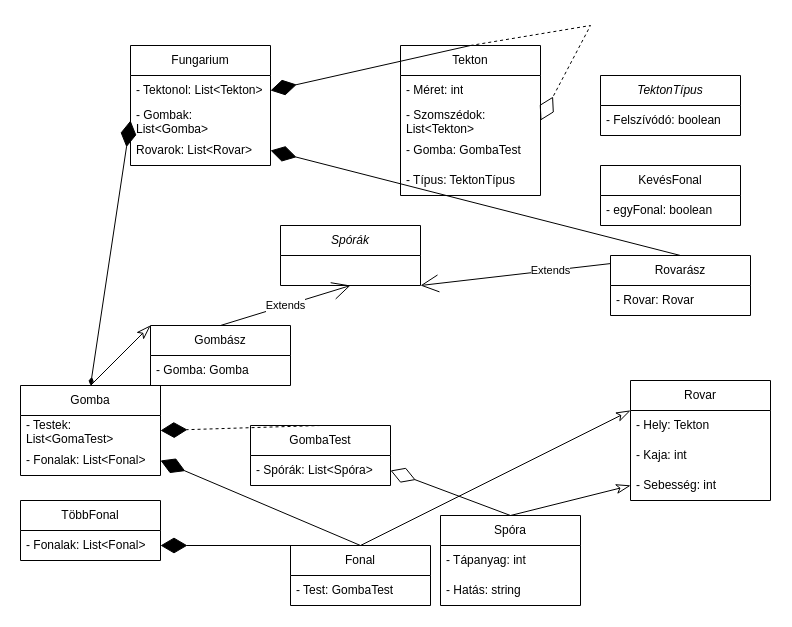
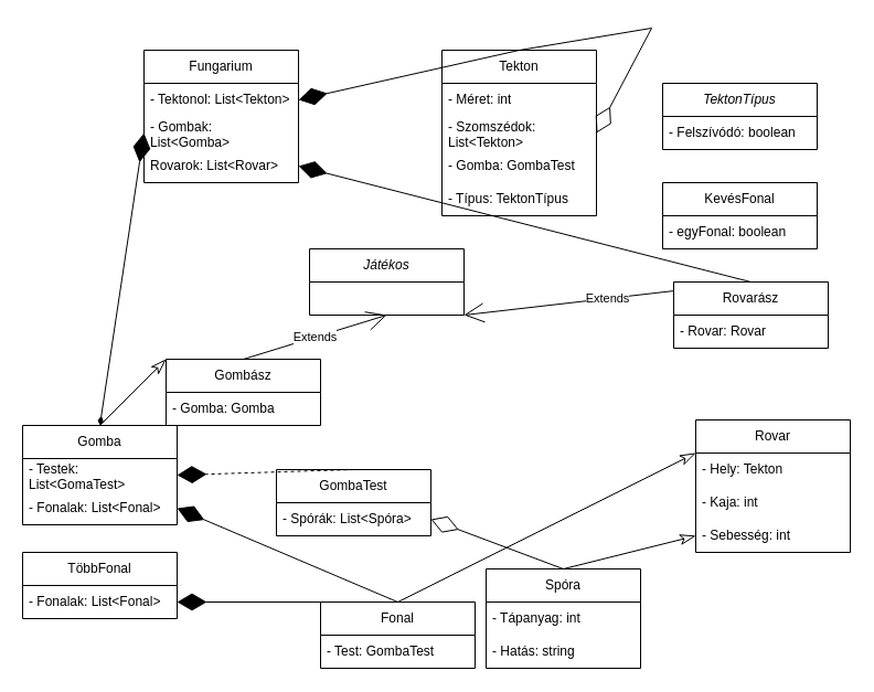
  <mxCell id="0" />
  <mxCell id="1" parent="0" />
  <mxCell id="2" value="Gomba" style="swimlane;fontStyle=0;childLayout=stackLayout;horizontal=1;startSize=30;horizontalStack=0;resizeParent=1;resizeParentMax=0;resizeLast=0;collapsible=1;marginBottom=0;whiteSpace=wrap;html=1;" parent="1" vertex="1"><mxGeometry y="360" width="140" height="90" as="geometry" x="20" /></mxCell>
  <mxCell id="3" value="- Testek: List&amp;lt;GomaTest&amp;gt;" style="text;strokeColor=none;fillColor=none;align=left;verticalAlign=middle;spacingLeft=4;spacingRight=4;overflow=hidden;points=[[0,0.5],[1,0.5]];portConstraint=eastwest;rotatable=0;whiteSpace=wrap;html=1;" parent="2" vertex="1"><mxGeometry y="30" width="140" height="30" as="geometry" /></mxCell>
  <mxCell id="4" value="- Fonalak: List&amp;lt;Fonal&amp;gt;" style="text;strokeColor=none;fillColor=none;align=left;verticalAlign=middle;spacingLeft=4;spacingRight=4;overflow=hidden;points=[[0,0.5],[1,0.5]];portConstraint=eastwest;rotatable=0;whiteSpace=wrap;html=1;" parent="2" vertex="1"><mxGeometry y="60" width="140" height="30" as="geometry" /></mxCell>
  <mxCell id="5" value="Fonal" style="swimlane;fontStyle=0;childLayout=stackLayout;horizontal=1;startSize=30;horizontalStack=0;resizeParent=1;resizeParentMax=0;resizeLast=0;collapsible=1;marginBottom=0;whiteSpace=wrap;html=1;" parent="1" vertex="1"><mxGeometry x="290" y="520" width="140" height="60" as="geometry" /></mxCell>
  <mxCell id="6" value="- Test: GombaTest" style="text;strokeColor=none;fillColor=none;align=left;verticalAlign=middle;spacingLeft=4;spacingRight=4;overflow=hidden;points=[[0,0.5],[1,0.5]];portConstraint=eastwest;rotatable=0;whiteSpace=wrap;html=1;" parent="5" vertex="1"><mxGeometry y="30" width="140" height="30" as="geometry" /></mxCell>
  <mxCell id="7" value="GombaTest" style="swimlane;fontStyle=0;childLayout=stackLayout;horizontal=1;startSize=30;horizontalStack=0;resizeParent=1;resizeParentMax=0;resizeLast=0;collapsible=1;marginBottom=0;whiteSpace=wrap;html=1;" parent="1" vertex="1"><mxGeometry x="250" y="400" width="140" height="60" as="geometry" /></mxCell>
  <mxCell id="8" value="- Spórák: List&amp;lt;Spóra&amp;gt;" style="text;strokeColor=none;fillColor=none;align=left;verticalAlign=middle;spacingLeft=4;spacingRight=4;overflow=hidden;points=[[0,0.5],[1,0.5]];portConstraint=eastwest;rotatable=0;whiteSpace=wrap;html=1;" parent="7" vertex="1"><mxGeometry y="30" width="140" height="30" as="geometry" /></mxCell>
  <mxCell id="9" value="Spóra" style="swimlane;fontStyle=0;childLayout=stackLayout;horizontal=1;startSize=30;horizontalStack=0;resizeParent=1;resizeParentMax=0;resizeLast=0;collapsible=1;marginBottom=0;whiteSpace=wrap;html=1;" parent="1" vertex="1"><mxGeometry x="440" y="490" width="140" height="90" as="geometry" /></mxCell>
  <mxCell id="10" value="- Tápanyag: int" style="text;strokeColor=none;fillColor=none;align=left;verticalAlign=middle;spacingLeft=4;spacingRight=4;overflow=hidden;points=[[0,0.5],[1,0.5]];portConstraint=eastwest;rotatable=0;whiteSpace=wrap;html=1;" parent="9" vertex="1"><mxGeometry y="30" width="140" height="30" as="geometry" /></mxCell>
  <mxCell id="11" value="- Hatás: string" style="text;strokeColor=none;fillColor=none;align=left;verticalAlign=middle;spacingLeft=4;spacingRight=4;overflow=hidden;points=[[0,0.5],[1,0.5]];portConstraint=eastwest;rotatable=0;whiteSpace=wrap;html=1;" parent="9" vertex="1"><mxGeometry y="60" width="140" height="30" as="geometry" /></mxCell>
  <mxCell id="12" value="Rovar" style="swimlane;fontStyle=0;childLayout=stackLayout;horizontal=1;startSize=30;horizontalStack=0;resizeParent=1;resizeParentMax=0;resizeLast=0;collapsible=1;marginBottom=0;whiteSpace=wrap;html=1;" parent="1" vertex="1"><mxGeometry x="630" y="355" width="140" height="120" as="geometry" /></mxCell>
  <mxCell id="13" value="- Hely: Tekton" style="text;strokeColor=none;fillColor=none;align=left;verticalAlign=middle;spacingLeft=4;spacingRight=4;overflow=hidden;points=[[0,0.5],[1,0.5]];portConstraint=eastwest;rotatable=0;whiteSpace=wrap;html=1;" parent="12" vertex="1"><mxGeometry y="30" width="140" height="30" as="geometry" /></mxCell>
  <mxCell id="14" value="- Kaja: int" style="text;strokeColor=none;fillColor=none;align=left;verticalAlign=middle;spacingLeft=4;spacingRight=4;overflow=hidden;points=[[0,0.5],[1,0.5]];portConstraint=eastwest;rotatable=0;whiteSpace=wrap;html=1;" parent="12" vertex="1"><mxGeometry y="60" width="140" height="30" as="geometry" /></mxCell>
  <mxCell id="15" value="- Sebesség: int" style="text;strokeColor=none;fillColor=none;align=left;verticalAlign=middle;spacingLeft=4;spacingRight=4;overflow=hidden;points=[[0,0.5],[1,0.5]];portConstraint=eastwest;rotatable=0;whiteSpace=wrap;html=1;" parent="12" vertex="1"><mxGeometry y="90" width="140" height="30" as="geometry" /></mxCell>
  <mxCell id="16" value="Tekton" style="swimlane;fontStyle=0;childLayout=stackLayout;horizontal=1;startSize=30;horizontalStack=0;resizeParent=1;resizeParentMax=0;resizeLast=0;collapsible=1;marginBottom=0;whiteSpace=wrap;html=1;" parent="1" vertex="1"><mxGeometry x="400" y="20" width="140" height="150" as="geometry" /></mxCell>
  <mxCell id="17" value="- Méret: int" style="text;strokeColor=none;fillColor=none;align=left;verticalAlign=middle;spacingLeft=4;spacingRight=4;overflow=hidden;points=[[0,0.5],[1,0.5]];portConstraint=eastwest;rotatable=0;whiteSpace=wrap;html=1;" parent="16" vertex="1"><mxGeometry y="30" width="140" height="30" as="geometry" /></mxCell>
  <mxCell id="18" value="- Szomszédok: List&amp;lt;Tekton&amp;gt;" style="text;strokeColor=none;fillColor=none;align=left;verticalAlign=middle;spacingLeft=4;spacingRight=4;overflow=hidden;points=[[0,0.5],[1,0.5]];portConstraint=eastwest;rotatable=0;whiteSpace=wrap;html=1;" parent="16" vertex="1"><mxGeometry y="60" width="140" height="30" as="geometry" /></mxCell>
  <mxCell id="19" value="- Gomba: GombaTest" style="text;strokeColor=none;fillColor=none;align=left;verticalAlign=middle;spacingLeft=4;spacingRight=4;overflow=hidden;points=[[0,0.5],[1,0.5]];portConstraint=eastwest;rotatable=0;whiteSpace=wrap;html=1;" parent="16" vertex="1"><mxGeometry y="90" width="140" height="30" as="geometry" /></mxCell>
  <mxCell id="20" value="- Típus: TektonTípus" style="text;strokeColor=none;fillColor=none;align=left;verticalAlign=middle;spacingLeft=4;spacingRight=4;overflow=hidden;points=[[0,0.5],[1,0.5]];portConstraint=eastwest;rotatable=0;whiteSpace=wrap;html=1;" parent="16" vertex="1"><mxGeometry y="120" width="140" height="30" as="geometry" /></mxCell>
- <mxCell id="21" value="" style="endArrow=diamondThin;endFill=0;endSize=24;html=1;rounded=0;entryX=1;entryY=0.5;entryDx=0;entryDy=0;exitX=0.5;exitY=0;exitDx=0;exitDy=0;dashed=1;" parent="16" source="16" target="18" edge="1"><mxGeometry width="160" relative="1" as="geometry"><mxPoint y="200" as="sourcePoint" /><mxPoint x="-30" y="95" as="targetPoint" /><Array as="points"><mxPoint x="190" y="-20" /></Array></mxGeometry></mxCell>
+ <mxCell id="21" value="" style="endArrow=diamondThin;endFill=0;endSize=24;html=1;rounded=0;entryX=1;entryY=0.5;entryDx=0;entryDy=0;exitX=0.5;exitY=0;exitDx=0;exitDy=0;" parent="16" source="16" target="18" edge="1"><mxGeometry width="160" relative="1" as="geometry"><mxPoint y="200" as="sourcePoint" /><mxPoint x="-30" y="95" as="targetPoint" /><Array as="points"><mxPoint x="190" y="-20" /></Array></mxGeometry></mxCell>
  <mxCell id="22" value="&lt;i&gt;TektonTípus&lt;/i&gt;" style="swimlane;fontStyle=0;childLayout=stackLayout;horizontal=1;startSize=30;horizontalStack=0;resizeParent=1;resizeParentMax=0;resizeLast=0;collapsible=1;marginBottom=0;whiteSpace=wrap;html=1;" parent="1" vertex="1"><mxGeometry x="600" y="50" width="140" height="60" as="geometry" /></mxCell>
  <mxCell id="23" value="- Felszívódó: boolean" style="text;strokeColor=none;fillColor=none;align=left;verticalAlign=middle;spacingLeft=4;spacingRight=4;overflow=hidden;points=[[0,0.5],[1,0.5]];portConstraint=eastwest;rotatable=0;whiteSpace=wrap;html=1;" parent="22" vertex="1"><mxGeometry y="30" width="140" height="30" as="geometry" /></mxCell>
  <mxCell id="24" value="TöbbFonal" style="swimlane;fontStyle=0;childLayout=stackLayout;horizontal=1;startSize=30;horizontalStack=0;resizeParent=1;resizeParentMax=0;resizeLast=0;collapsible=1;marginBottom=0;whiteSpace=wrap;html=1;" parent="1" vertex="1"><mxGeometry y="475" width="140" height="60" as="geometry" x="20" /></mxCell>
  <mxCell id="25" value="- Fonalak: List&amp;lt;Fonal&amp;gt;" style="text;strokeColor=none;fillColor=none;align=left;verticalAlign=middle;spacingLeft=4;spacingRight=4;overflow=hidden;points=[[0,0.5],[1,0.5]];portConstraint=eastwest;rotatable=0;whiteSpace=wrap;html=1;" parent="24" vertex="1"><mxGeometry y="30" width="140" height="30" as="geometry" /></mxCell>
  <mxCell id="26" value="KevésFonal" style="swimlane;fontStyle=0;childLayout=stackLayout;horizontal=1;startSize=30;horizontalStack=0;resizeParent=1;resizeParentMax=0;resizeLast=0;collapsible=1;marginBottom=0;whiteSpace=wrap;html=1;" parent="1" vertex="1"><mxGeometry x="600" y="140" width="140" height="60" as="geometry" /></mxCell>
  <mxCell id="27" value="- egyFonal: boolean" style="text;strokeColor=none;fillColor=none;align=left;verticalAlign=middle;spacingLeft=4;spacingRight=4;overflow=hidden;points=[[0,0.5],[1,0.5]];portConstraint=eastwest;rotatable=0;whiteSpace=wrap;html=1;" parent="26" vertex="1"><mxGeometry y="30" width="140" height="30" as="geometry" /></mxCell>
  <mxCell id="28" value="Fungarium" style="swimlane;fontStyle=0;childLayout=stackLayout;horizontal=1;startSize=30;horizontalStack=0;resizeParent=1;resizeParentMax=0;resizeLast=0;collapsible=1;marginBottom=0;whiteSpace=wrap;html=1;" parent="1" vertex="1"><mxGeometry x="130" y="20" width="140" height="120" as="geometry" /></mxCell>
  <mxCell id="29" value="- Tektonol: List&amp;lt;Tekton&amp;gt;" style="text;strokeColor=none;fillColor=none;align=left;verticalAlign=middle;spacingLeft=4;spacingRight=4;overflow=hidden;points=[[0,0.5],[1,0.5]];portConstraint=eastwest;rotatable=0;whiteSpace=wrap;html=1;" parent="28" vertex="1"><mxGeometry y="30" width="140" height="30" as="geometry" /></mxCell>
  <mxCell id="30" value="- Gombak: List&amp;lt;Gomba&amp;gt;" style="text;strokeColor=none;fillColor=none;align=left;verticalAlign=middle;spacingLeft=4;spacingRight=4;overflow=hidden;points=[[0,0.5],[1,0.5]];portConstraint=eastwest;rotatable=0;whiteSpace=wrap;html=1;" parent="28" vertex="1"><mxGeometry y="60" width="140" height="30" as="geometry" /></mxCell>
  <mxCell id="31" value="Rovarok: List&amp;lt;Rovar&amp;gt;" style="text;strokeColor=none;fillColor=none;align=left;verticalAlign=middle;spacingLeft=4;spacingRight=4;overflow=hidden;points=[[0,0.5],[1,0.5]];portConstraint=eastwest;rotatable=0;whiteSpace=wrap;html=1;" parent="28" vertex="1"><mxGeometry y="90" width="140" height="30" as="geometry" /></mxCell>
  <mxCell id="32" value="" style="endArrow=diamondThin;endFill=1;endSize=24;html=1;rounded=0;entryX=0;entryY=0.5;entryDx=0;entryDy=0;exitX=0.5;exitY=0;exitDx=0;exitDy=0;startArrow=diamondThin;startFill=1;targetPerimeterSpacing=24;sourcePerimeterSpacing=6;jumpStyle=line;jumpSize=10;shadow=0;flowAnimation=0;" parent="1" source="2" target="30" edge="1"><mxGeometry width="160" relative="1" as="geometry"><mxPoint x="350" y="280" as="sourcePoint" /><mxPoint x="510" y="280" as="targetPoint" /></mxGeometry></mxCell>
  <mxCell id="33" value="" style="endArrow=diamondThin;endFill=1;endSize=24;html=1;rounded=0;entryX=1;entryY=0.5;entryDx=0;entryDy=0;exitX=0.5;exitY=0;exitDx=0;exitDy=0;" parent="1" source="16" target="29" edge="1"><mxGeometry width="160" relative="1" as="geometry"><mxPoint x="130" y="180" as="sourcePoint" /><mxPoint x="220" y="115" as="targetPoint" /></mxGeometry></mxCell>
  <mxCell id="34" value="" style="endArrow=diamondThin;endFill=1;endSize=24;html=1;rounded=0;entryX=1;entryY=0.5;entryDx=0;entryDy=0;exitX=0.5;exitY=0;exitDx=0;exitDy=0;" parent="1" source="47" target="31" edge="1"><mxGeometry width="160" relative="1" as="geometry"><mxPoint x="470" y="60" as="sourcePoint" /><mxPoint x="360" y="85" as="targetPoint" /></mxGeometry></mxCell>
  <mxCell id="35" value="" style="endArrow=diamondThin;endFill=1;endSize=24;html=1;rounded=0;entryX=1;entryY=0.5;entryDx=0;entryDy=0;exitX=0.5;exitY=0;exitDx=0;exitDy=0;" parent="1" source="5" target="25" edge="1"><mxGeometry width="160" relative="1" as="geometry"><mxPoint x="390" y="250" as="sourcePoint" /><mxPoint x="360" y="145" as="targetPoint" /></mxGeometry></mxCell>
  <mxCell id="36" value="" style="endArrow=diamondThin;endFill=0;endSize=24;html=1;rounded=0;entryX=1;entryY=0.5;entryDx=0;entryDy=0;exitX=0.5;exitY=0;exitDx=0;exitDy=0;" parent="1" source="9" target="8" edge="1"><mxGeometry width="160" relative="1" as="geometry"><mxPoint x="150" y="280" as="sourcePoint" /><mxPoint x="560" y="305" as="targetPoint" /></mxGeometry></mxCell>
  <mxCell id="37" value="" style="endArrow=diamondThin;endFill=1;endSize=24;html=1;rounded=0;entryX=1;entryY=0.5;entryDx=0;entryDy=0;exitX=0.5;exitY=0;exitDx=0;exitDy=0;" parent="1" source="5" target="4" edge="1"><mxGeometry width="160" relative="1" as="geometry"><mxPoint x="400" y="395" as="sourcePoint" /><mxPoint x="290" y="440" as="targetPoint" /></mxGeometry></mxCell>
  <mxCell id="38" value="" style="endArrow=diamondThin;endFill=1;endSize=24;html=1;rounded=0;entryX=1;entryY=0.5;entryDx=0;entryDy=0;exitX=0.5;exitY=0;exitDx=0;exitDy=0;dashed=1;" parent="1" source="7" target="3" edge="1"><mxGeometry width="160" relative="1" as="geometry"><mxPoint x="150" y="280" as="sourcePoint" /><mxPoint x="200" y="255" as="targetPoint" /></mxGeometry></mxCell>
- <mxCell id="39" value="&lt;i&gt;Spórák&lt;/i&gt;" style="swimlane;fontStyle=0;childLayout=stackLayout;horizontal=1;startSize=30;horizontalStack=0;resizeParent=1;resizeParentMax=0;resizeLast=0;collapsible=1;marginBottom=0;whiteSpace=wrap;html=1;" parent="1" vertex="1"><mxGeometry x="280" y="200" width="140" height="60" as="geometry" /></mxCell>
+ <mxCell id="39" value="&lt;i&gt;Játékos&lt;/i&gt;" style="swimlane;fontStyle=0;childLayout=stackLayout;horizontal=1;startSize=30;horizontalStack=0;resizeParent=1;resizeParentMax=0;resizeLast=0;collapsible=1;marginBottom=0;whiteSpace=wrap;html=1;" parent="1" vertex="1"><mxGeometry x="280" y="200" width="140" height="60" as="geometry" /></mxCell>
  <mxCell id="40" value="Gombász" style="swimlane;fontStyle=0;childLayout=stackLayout;horizontal=1;startSize=30;horizontalStack=0;resizeParent=1;resizeParentMax=0;resizeLast=0;collapsible=1;marginBottom=0;whiteSpace=wrap;html=1;" parent="1" vertex="1"><mxGeometry x="150" y="300" width="140" height="60" as="geometry" /></mxCell>
  <mxCell id="41" value="- Gomba: Gomba" style="text;strokeColor=none;fillColor=none;align=left;verticalAlign=middle;spacingLeft=4;spacingRight=4;overflow=hidden;points=[[0,0.5],[1,0.5]];portConstraint=eastwest;rotatable=0;whiteSpace=wrap;html=1;" parent="40" vertex="1"><mxGeometry y="30" width="140" height="30" as="geometry" /></mxCell>
  <mxCell id="42" value="Extends" style="endArrow=open;endSize=16;endFill=0;html=1;rounded=0;entryX=0.5;entryY=1;entryDx=0;entryDy=0;exitX=0.5;exitY=0;exitDx=0;exitDy=0;" parent="1" source="40" target="39" edge="1"><mxGeometry width="160" relative="1" as="geometry"><mxPoint x="350" y="390" as="sourcePoint" /><mxPoint x="510" y="390" as="targetPoint" /></mxGeometry></mxCell>
  <mxCell id="43" value="Extends" style="endArrow=open;endSize=16;endFill=0;html=1;rounded=0;exitX=0.5;exitY=0;exitDx=0;exitDy=0;entryX=1;entryY=1;entryDx=0;entryDy=0;" parent="1" source="47" target="39" edge="1"><mxGeometry width="160" relative="1" as="geometry"><mxPoint x="560" y="470" as="sourcePoint" /><mxPoint x="620" y="410" as="targetPoint" /></mxGeometry></mxCell>
  <mxCell id="44" value="" style="endArrow=classicThin;endFill=0;endSize=12;html=1;rounded=0;entryX=0;entryY=0.25;entryDx=0;entryDy=0;exitX=0.5;exitY=0;exitDx=0;exitDy=0;" parent="1" source="5" target="12" edge="1"><mxGeometry width="160" relative="1" as="geometry"><mxPoint x="350" y="290" as="sourcePoint" /><mxPoint x="510" y="290" as="targetPoint" /></mxGeometry></mxCell>
  <mxCell id="45" value="" style="endArrow=classicThin;endFill=0;endSize=12;html=1;rounded=0;entryX=0;entryY=0.5;entryDx=0;entryDy=0;exitX=0.5;exitY=0;exitDx=0;exitDy=0;" parent="1" source="9" target="15" edge="1"><mxGeometry width="160" relative="1" as="geometry"><mxPoint x="150" y="280" as="sourcePoint" /><mxPoint x="355" y="250" as="targetPoint" /></mxGeometry></mxCell>
  <mxCell id="46" value="" style="endArrow=classicThin;endFill=0;endSize=12;html=1;rounded=0;entryX=0;entryY=0;entryDx=0;entryDy=0;exitX=0.5;exitY=0;exitDx=0;exitDy=0;" parent="1" source="2" target="40" edge="1"><mxGeometry width="160" relative="1" as="geometry"><mxPoint x="150" y="280" as="sourcePoint" /><mxPoint x="320" y="280" as="targetPoint" /></mxGeometry></mxCell>
  <mxCell id="47" value="Rovarász" style="swimlane;fontStyle=0;childLayout=stackLayout;horizontal=1;startSize=30;horizontalStack=0;resizeParent=1;resizeParentMax=0;resizeLast=0;collapsible=1;marginBottom=0;whiteSpace=wrap;html=1;" parent="1" vertex="1"><mxGeometry x="610" y="230" width="140" height="60" as="geometry" /></mxCell>
  <mxCell id="48" value="- Rovar: Rovar" style="text;strokeColor=none;fillColor=none;align=left;verticalAlign=middle;spacingLeft=4;spacingRight=4;overflow=hidden;points=[[0,0.5],[1,0.5]];portConstraint=eastwest;rotatable=0;whiteSpace=wrap;html=1;" parent="47" vertex="1"><mxGeometry y="30" width="140" height="30" as="geometry" /></mxCell>
